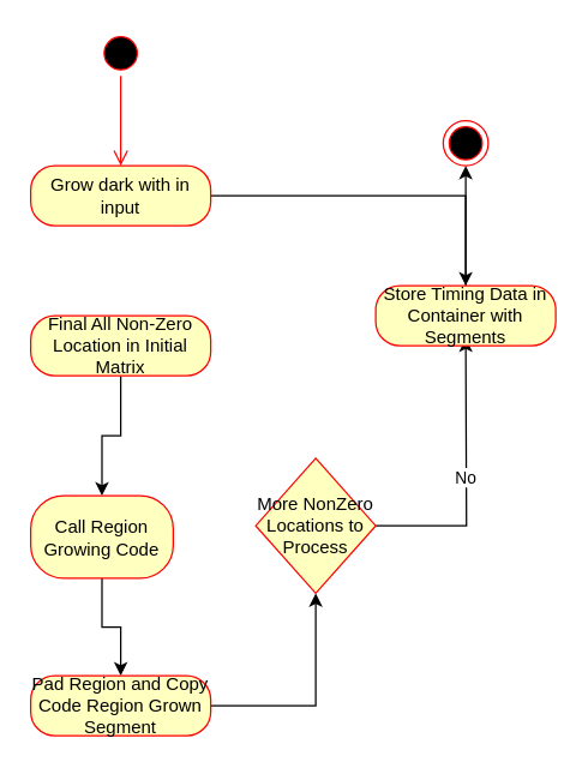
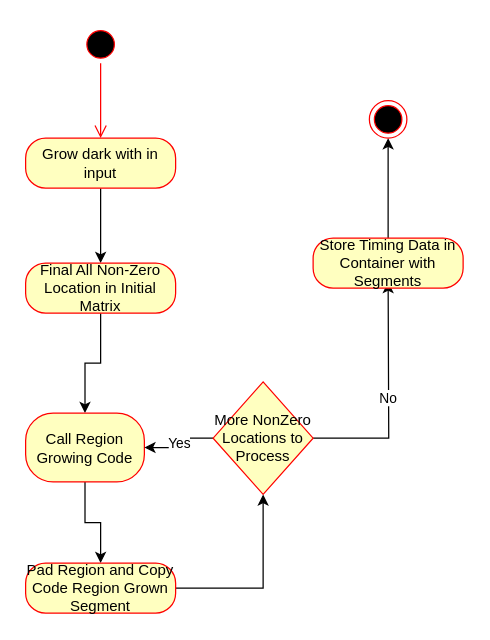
  <mxCell id="0" />
  <mxCell id="1" parent="0" />
  <mxCell id="2" value="" style="ellipse;html=1;shape=startState;fillColor=#000000;strokeColor=#ff0000;" vertex="1" parent="1"><mxGeometry x="65" y="20" width="30" height="30" as="geometry" /></mxCell>
  <mxCell id="3" value="" style="edgeStyle=orthogonalEdgeStyle;html=1;verticalAlign=bottom;endArrow=open;endSize=8;strokeColor=#ff0000;entryX=0.5;entryY=0;entryDx=0;entryDy=0;" edge="1" source="2" parent="1" target="5"><mxGeometry relative="1" as="geometry"><mxPoint x="80" y="110" as="targetPoint" /></mxGeometry></mxCell>
- <mxCell id="4" value="" style="edgeStyle=orthogonalEdgeStyle;rounded=0;orthogonalLoop=1;jettySize=auto;html=1;" edge="1" parent="1" source="5" target="16"><mxGeometry relative="1" as="geometry" /></mxCell>
+ <mxCell id="4" value="" style="edgeStyle=orthogonalEdgeStyle;rounded=0;orthogonalLoop=1;jettySize=auto;html=1;" edge="1" parent="1" source="5" target="7"><mxGeometry relative="1" as="geometry" /></mxCell>
  <mxCell id="5" value="Grow dark with in input" style="rounded=1;whiteSpace=wrap;html=1;arcSize=40;fontColor=#000000;fillColor=#ffffc0;strokeColor=#ff0000;" vertex="1" parent="1"><mxGeometry x="20" y="110" width="120" height="40" as="geometry" /></mxCell>
  <mxCell id="6" value="" style="edgeStyle=orthogonalEdgeStyle;rounded=0;orthogonalLoop=1;jettySize=auto;html=1;" edge="1" parent="1" source="7" target="9"><mxGeometry relative="1" as="geometry" /></mxCell>
  <mxCell id="7" value="Final All Non-Zero Location in Initial Matrix" style="rounded=1;whiteSpace=wrap;html=1;arcSize=40;fontColor=#000000;fillColor=#ffffc0;strokeColor=#ff0000;" vertex="1" parent="1"><mxGeometry x="20" y="210" width="120" height="40" as="geometry" /></mxCell>
  <mxCell id="8" value="" style="edgeStyle=orthogonalEdgeStyle;rounded=0;orthogonalLoop=1;jettySize=auto;html=1;" edge="1" parent="1" source="9" target="11"><mxGeometry relative="1" as="geometry" /></mxCell>
  <mxCell id="9" value="Call Region Growing Code" style="rounded=1;whiteSpace=wrap;html=1;arcSize=40;fontColor=#000000;fillColor=#ffffc0;strokeColor=#ff0000;" vertex="1" parent="1"><mxGeometry x="20" y="330" width="95" height="55" as="geometry" /></mxCell>
  <mxCell id="10" value="" style="edgeStyle=orthogonalEdgeStyle;rounded=0;orthogonalLoop=1;jettySize=auto;html=1;entryX=0.5;entryY=1;entryDx=0;entryDy=0;" edge="1" parent="1" source="11" target="14"><mxGeometry relative="1" as="geometry"><mxPoint x="315" y="250" as="targetPoint" /></mxGeometry></mxCell>
  <mxCell id="11" value="Pad Region and Copy Code Region Grown Segment" style="rounded=1;whiteSpace=wrap;html=1;arcSize=40;fontColor=#000000;fillColor=#ffffc0;strokeColor=#ff0000;" vertex="1" parent="1"><mxGeometry x="20" y="450" width="120" height="40" as="geometry" /></mxCell>
+ <mxCell id="12" value="Yes" style="edgeStyle=orthogonalEdgeStyle;rounded=0;orthogonalLoop=1;jettySize=auto;html=1;entryX=1;entryY=0.5;entryDx=0;entryDy=0;" edge="1" parent="1" source="14" target="9"><mxGeometry relative="1" as="geometry"><mxPoint x="190" y="345" as="targetPoint" /></mxGeometry></mxCell>
  <mxCell id="13" value="No&lt;br&gt;" style="edgeStyle=orthogonalEdgeStyle;rounded=0;orthogonalLoop=1;jettySize=auto;html=1;" edge="1" parent="1" source="14"><mxGeometry relative="1" as="geometry"><mxPoint x="310" y="225" as="targetPoint" /></mxGeometry></mxCell>
  <mxCell id="14" value="More NonZero Locations to Process" style="rhombus;whiteSpace=wrap;html=1;fillColor=#ffffc0;strokeColor=#ff0000;" vertex="1" parent="1"><mxGeometry x="170" y="305" width="80" height="90" as="geometry" /></mxCell>
  <mxCell id="15" value="" style="edgeStyle=orthogonalEdgeStyle;rounded=0;orthogonalLoop=1;jettySize=auto;html=1;" edge="1" parent="1" source="16" target="17"><mxGeometry relative="1" as="geometry" /></mxCell>
  <mxCell id="16" value="Store Timing Data in Container with Segments" style="rounded=1;whiteSpace=wrap;html=1;arcSize=40;fontColor=#000000;fillColor=#ffffc0;strokeColor=#ff0000;" vertex="1" parent="1"><mxGeometry x="250" y="190" width="120" height="40" as="geometry" /></mxCell>
  <mxCell id="17" value="" style="ellipse;html=1;shape=endState;fillColor=#000000;strokeColor=#ff0000;" vertex="1" parent="1"><mxGeometry x="295" y="80" width="30" height="30" as="geometry" /></mxCell>
